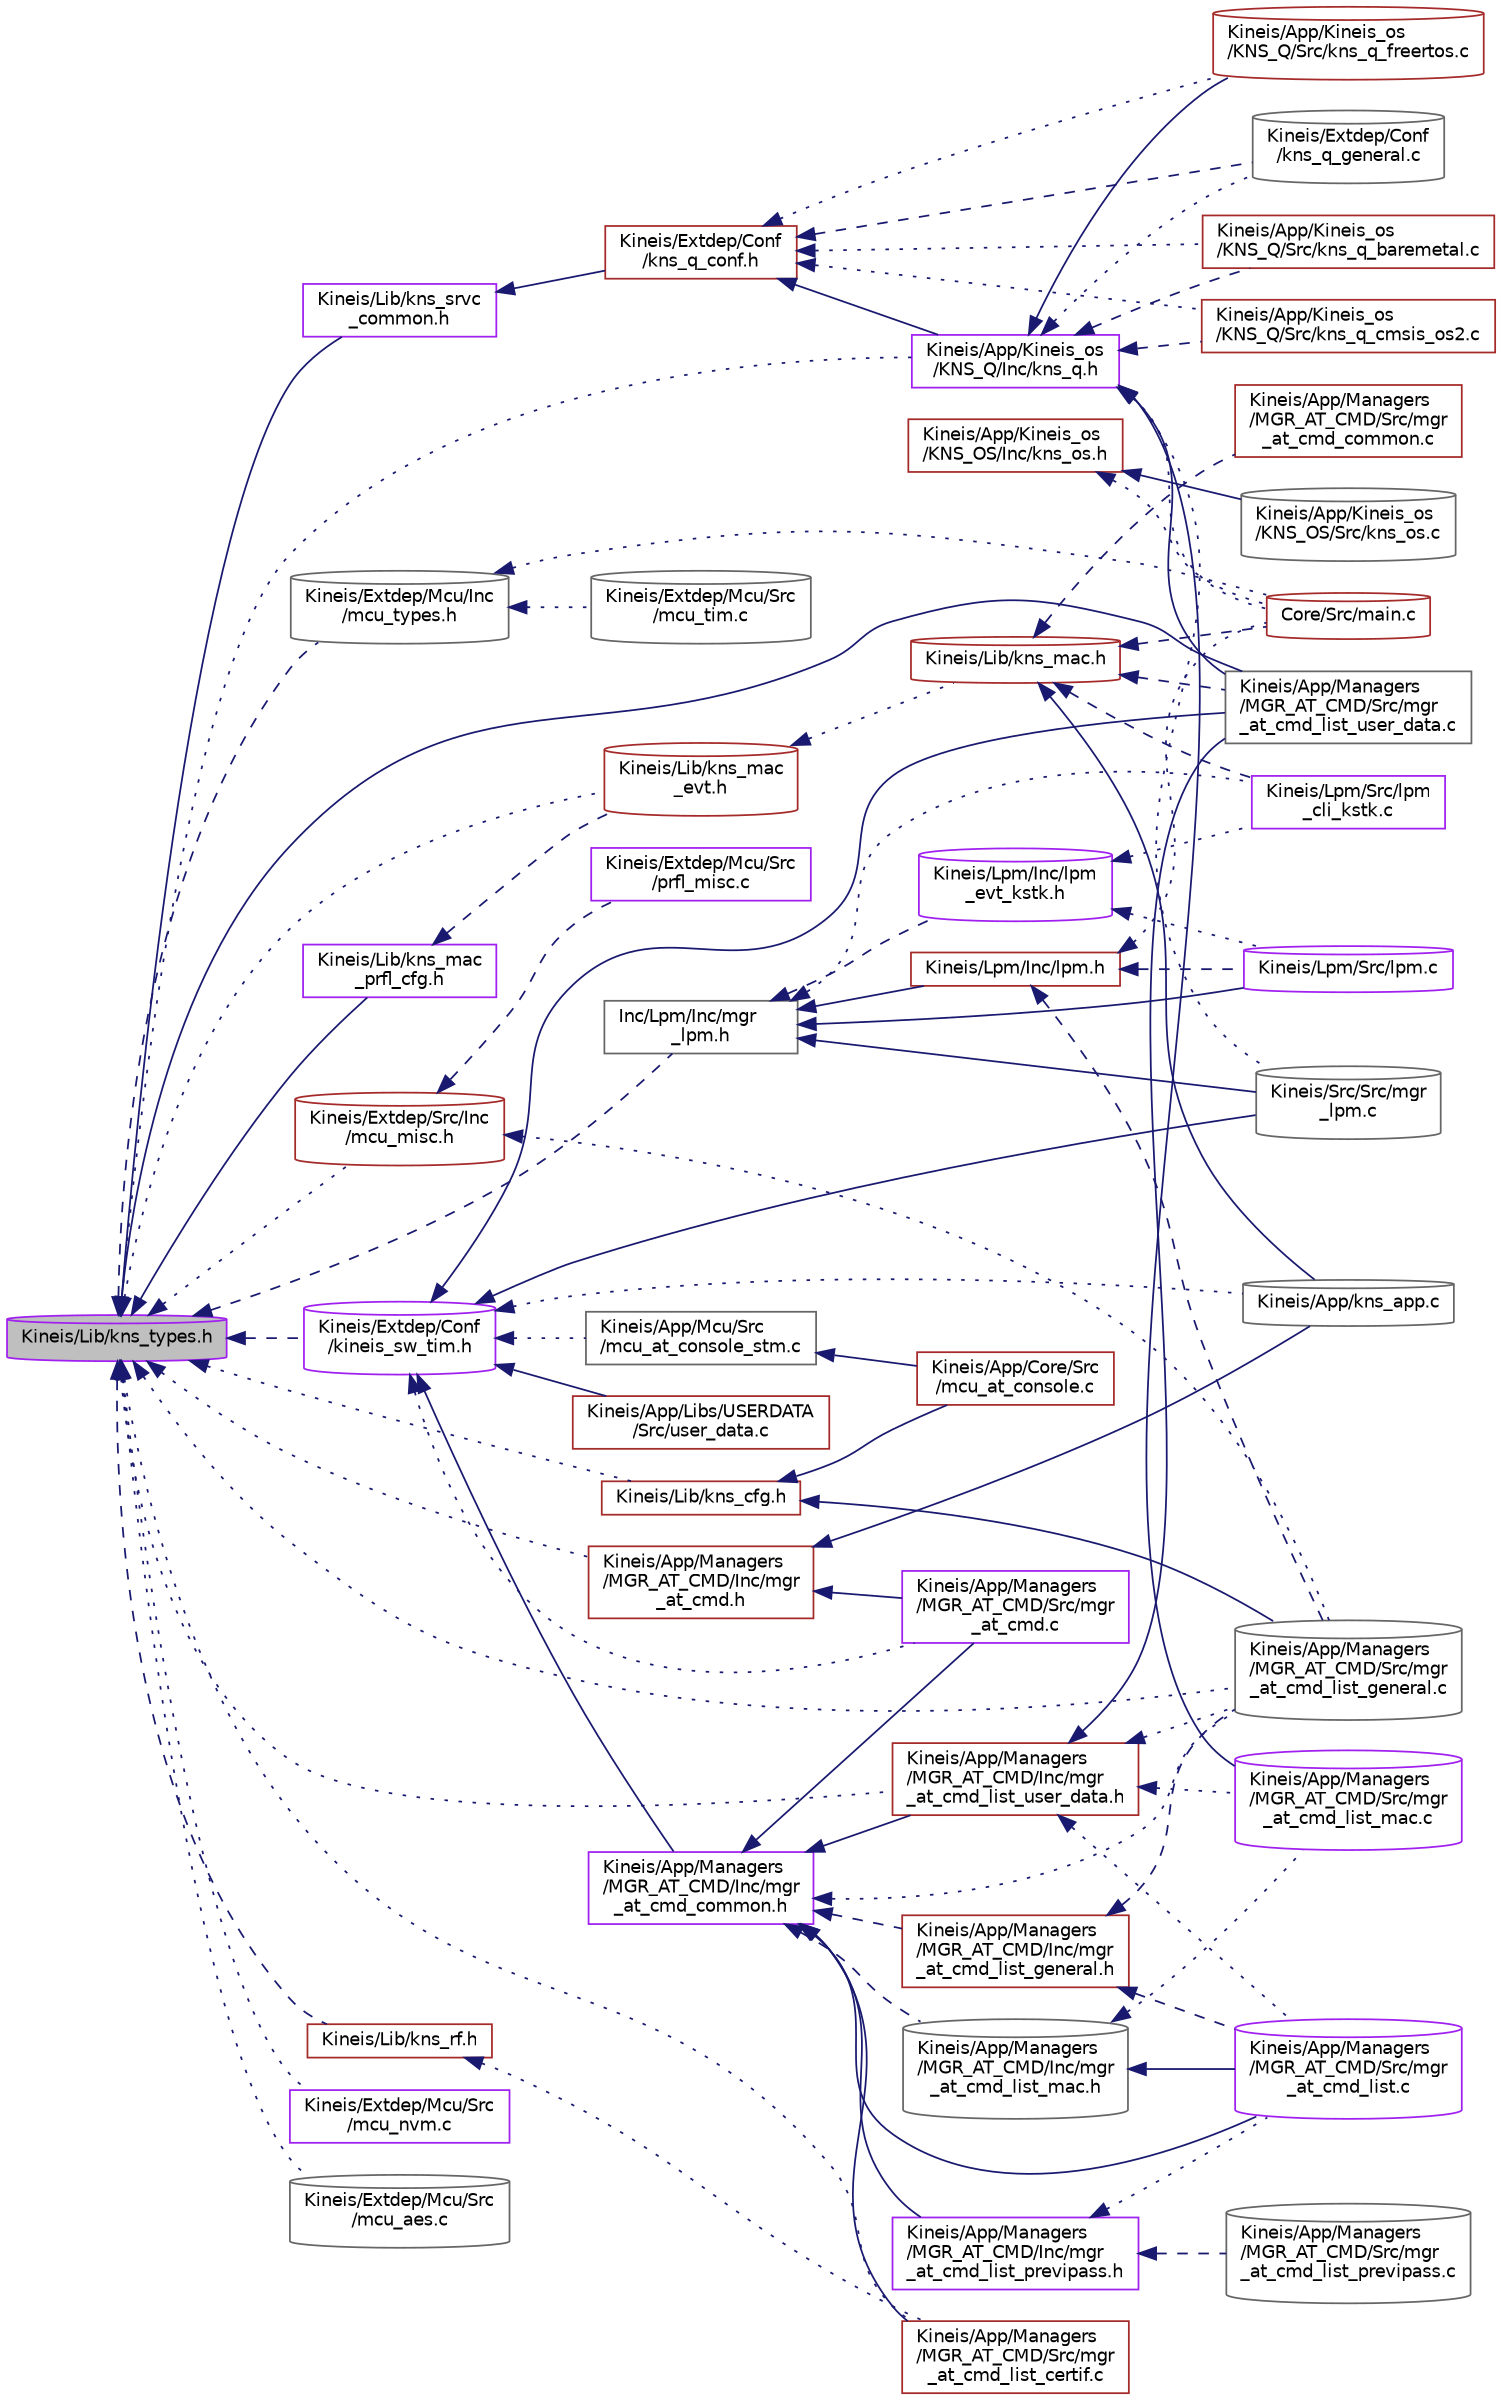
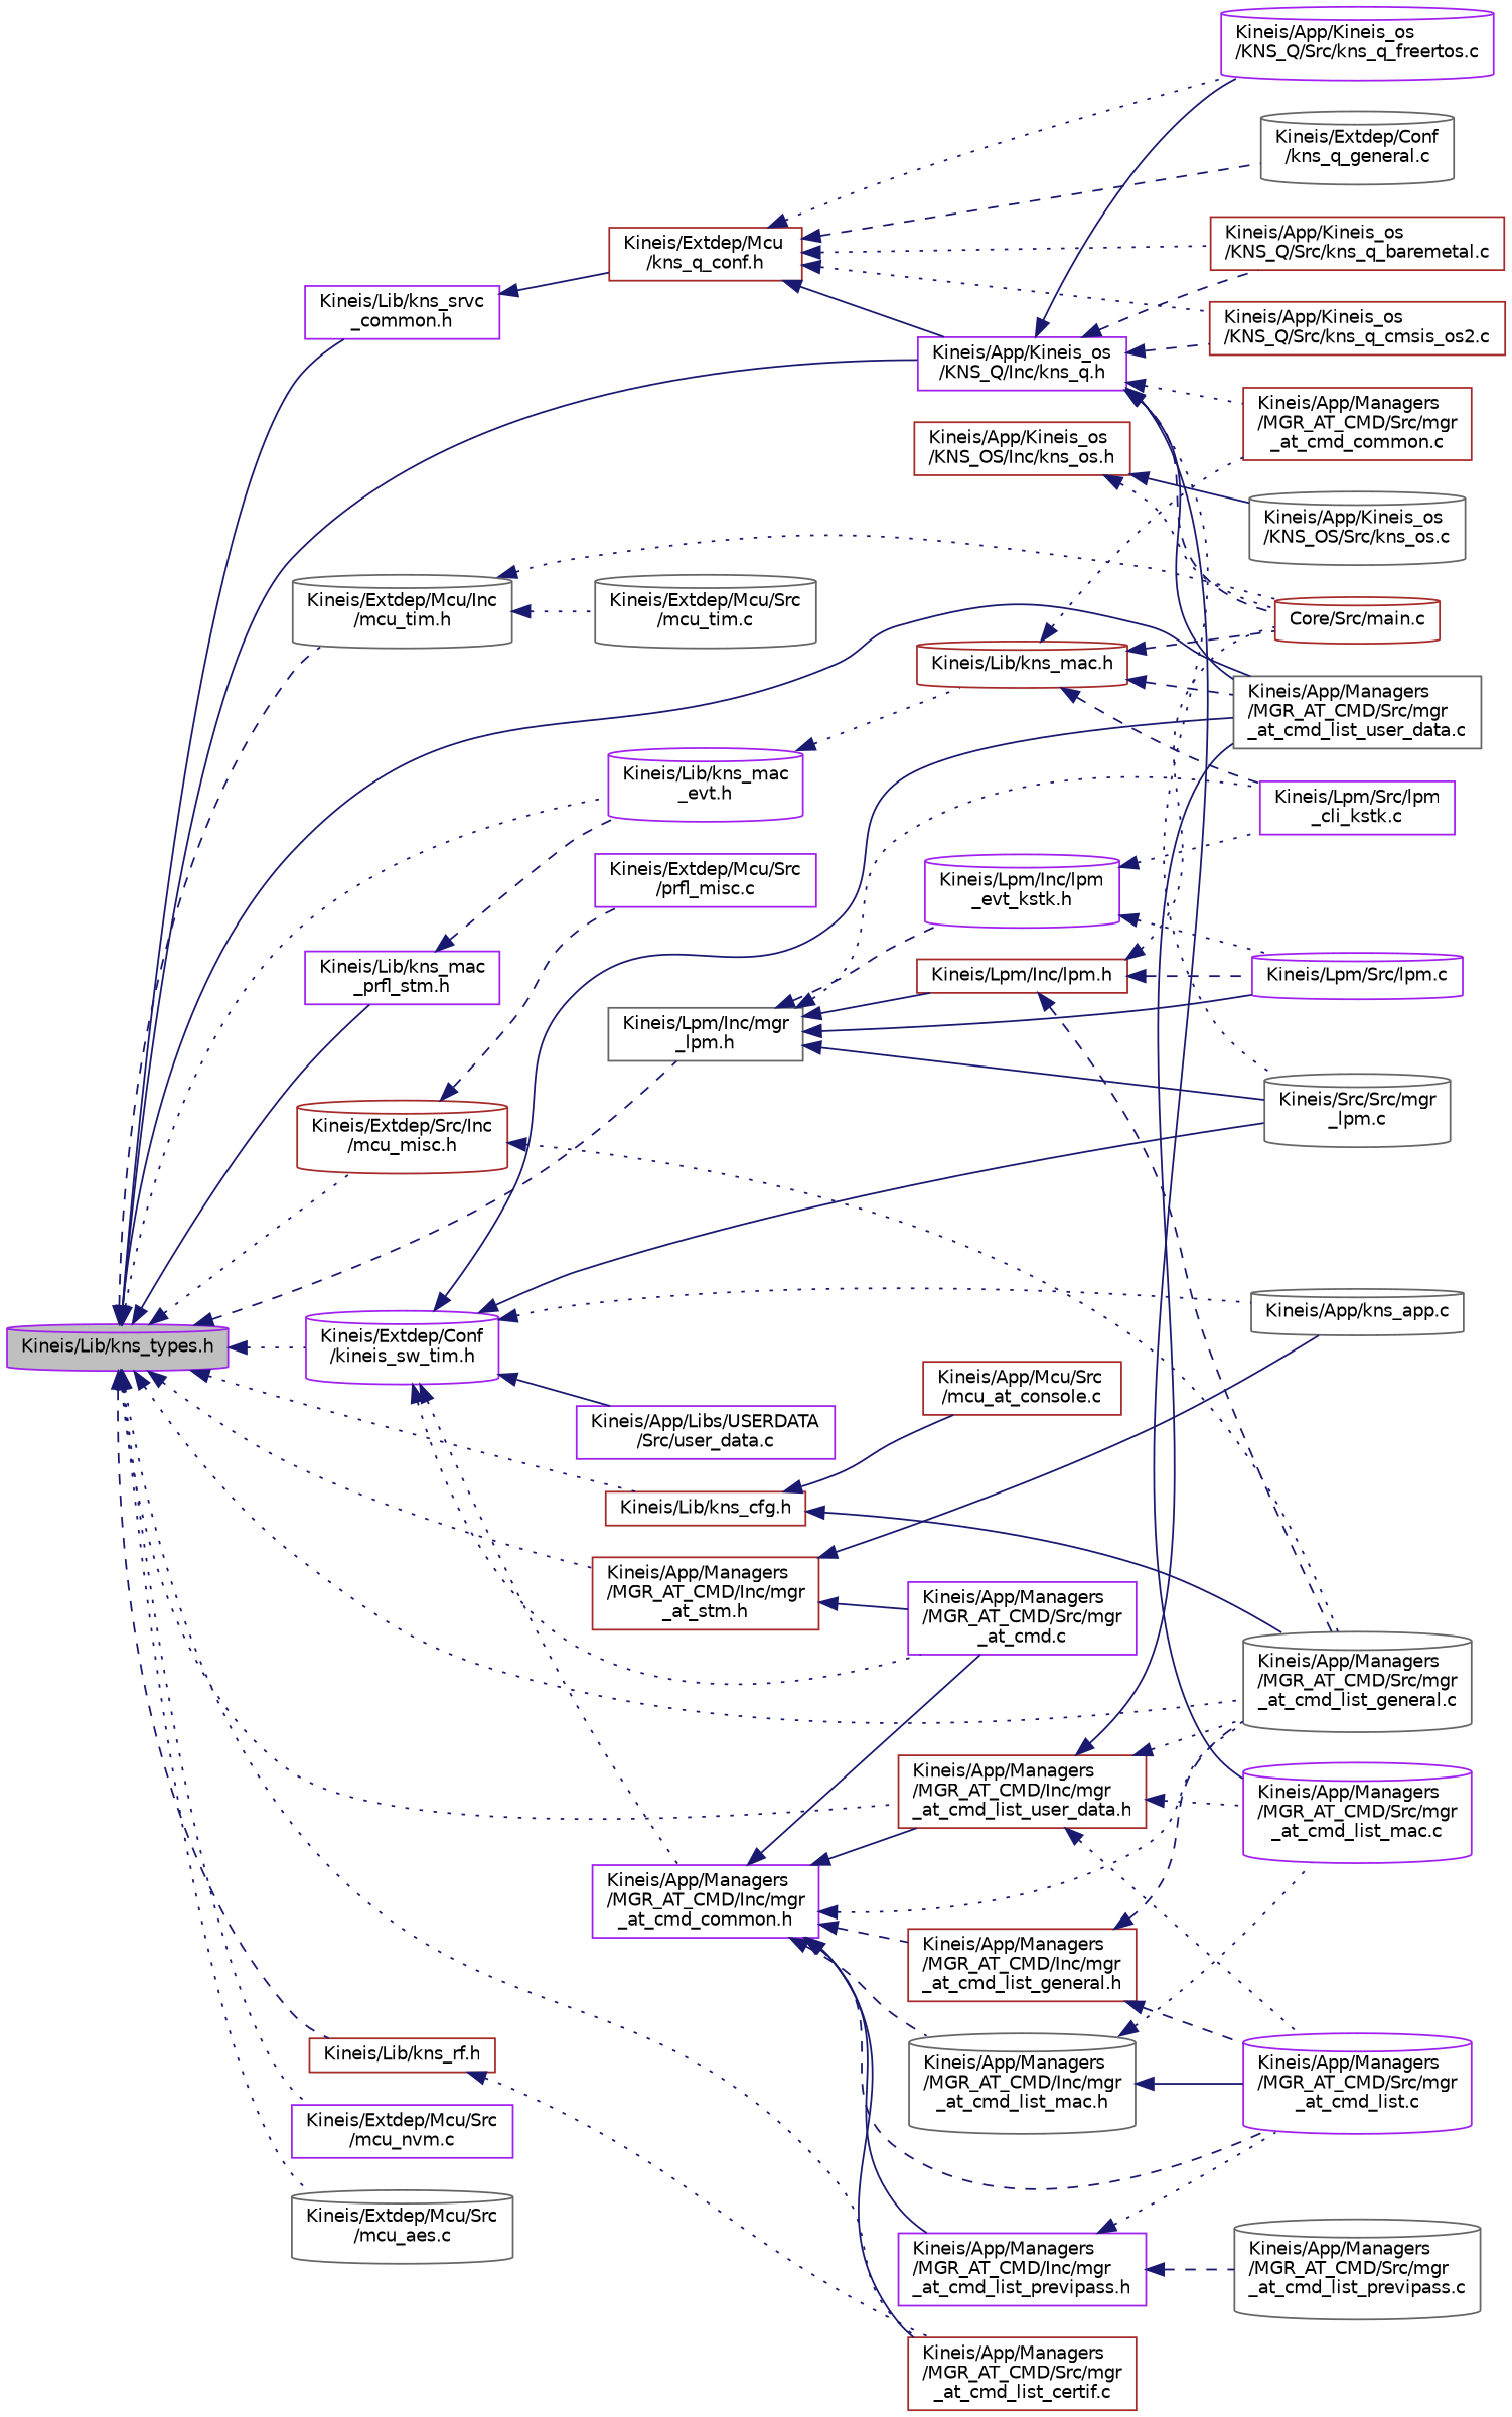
  digraph {
    rankdir=LR
    node [color=purple fillcolor=white fontname=Helvetica fontsize=10 shape=box style=filled]
    edge [color=midnightblue dir=back fontname=Helvetica fontsize=10 labelfontname=Helvetica labelfontsize=10 style=dotted]
    n1 [fillcolor=grey75 fontcolor=black height=0.2 label="Kineis/Lib/kns_types.h" shape=cylinder width=0.4]
    n2 [height=0.2 label="Kineis/App/Kineis_os\l/KNS_Q/Inc/kns_q.h" width=0.4]
    n3 [color=gray40 height=0.2 label="Kineis/App/Managers\l/MGR_AT_CMD/Src/mgr\l_at_cmd_list_user_data.c" width=0.4]
-   n4 [color=brown height=0.2 label="Kineis/App/Managers\l/MGR_AT_CMD/Inc/mgr\l_at_cmd.h" width=0.4]
+   n4 [color=brown height=0.2 label="Kineis/App/Managers\l/MGR_AT_CMD/Inc/mgr\l_at_stm.h" width=0.4]
    n5 [color=brown height=0.2 label="Kineis/App/Managers\l/MGR_AT_CMD/Inc/mgr\l_at_cmd_list_user_data.h" width=0.4]
    n6 [color=gray40 height=0.2 label="Kineis/App/Managers\l/MGR_AT_CMD/Src/mgr\l_at_cmd_list_general.c" shape=cylinder width=0.4]
    n7 [color=brown height=0.2 label="Kineis/App/Managers\l/MGR_AT_CMD/Src/mgr\l_at_cmd_list_certif.c" width=0.4]
    n8 [height=0.2 label="Kineis/Extdep/Conf\l/kineis_sw_tim.h" shape=cylinder width=0.4]
    n9 [color=brown height=0.2 label="Kineis/Extdep/Src/Inc\l/mcu_misc.h" shape=cylinder width=0.4]
    n10 [height=0.2 label="Kineis/Extdep/Mcu/Src\l/mcu_nvm.c" width=0.4]
-   n11 [color=gray40 height=0.2 label="Kineis/Extdep/Mcu/Inc\l/mcu_types.h" shape=cylinder width=0.4]
+   n11 [color=gray40 height=0.2 label="Kineis/Extdep/Mcu/Inc\l/mcu_tim.h" shape=cylinder width=0.4]
    n12 [color=gray40 height=0.2 label="Kineis/Extdep/Mcu/Src\l/mcu_aes.c" shape=cylinder width=0.4]
    n13 [color=brown height=0.2 label="Kineis/Lib/kns_cfg.h" width=0.4]
-   n14 [color=brown height=0.2 label="Kineis/Lib/kns_mac\l_evt.h" shape=cylinder width=0.4]
-   n15 [height=0.2 label="Kineis/Lib/kns_mac\l_prfl_cfg.h" width=0.4]
+   n14 [height=0.2 label="Kineis/Lib/kns_mac\l_evt.h" shape=cylinder width=0.4]
+   n15 [height=0.2 label="Kineis/Lib/kns_mac\l_prfl_stm.h" width=0.4]
    n16 [color=brown height=0.2 label="Kineis/Lib/kns_rf.h" width=0.4]
    n17 [height=0.2 label="Kineis/Lib/kns_srvc\l_common.h" width=0.4]
-   n18 [color=gray40 height=0.2 label="Inc/Lpm/Inc/mgr\l_lpm.h" width=0.4]
+   n18 [color=gray40 height=0.2 label="Kineis/Lpm/Inc/mgr\l_lpm.h" width=0.4]
    n19 [color=brown height=0.2 label="Kineis/App/Kineis_os\l/KNS_OS/Inc/kns_os.h" width=0.4]
    n20 [color=brown height=0.2 label="Core/Src/main.c" shape=cylinder width=0.4]
    n21 [color=gray40 height=0.2 label="Kineis/App/Kineis_os\l/KNS_OS/Src/kns_os.c" shape=cylinder width=0.4]
    n22 [color=brown height=0.2 label="Kineis/App/Kineis_os\l/KNS_Q/Src/kns_q_baremetal.c" width=0.4]
    n23 [color=brown height=0.2 label="Kineis/App/Kineis_os\l/KNS_Q/Src/kns_q_cmsis_os2.c" width=0.4]
-   n24 [color=brown height=0.2 label="Kineis/App/Kineis_os\l/KNS_Q/Src/kns_q_freertos.c" shape=cylinder width=0.4]
+   n24 [height=0.2 label="Kineis/App/Kineis_os\l/KNS_Q/Src/kns_q_freertos.c" shape=cylinder width=0.4]
    n25 [height=0.2 label="Kineis/App/Managers\l/MGR_AT_CMD/Src/mgr\l_at_cmd_list_mac.c" shape=cylinder width=0.4]
    n26 [color=gray40 height=0.2 label="Kineis/Extdep/Conf\l/kns_q_general.c" shape=cylinder width=0.4]
    n27 [color=gray40 height=0.2 label="Kineis/Src/Src/mgr\l_lpm.c" shape=cylinder width=0.4]
    n28 [height=0.2 label="Kineis/App/Managers\l/MGR_AT_CMD/Src/mgr\l_at_cmd.c" width=0.4]
    n29 [color=gray40 height=0.2 label="Kineis/App/kns_app.c" shape=cylinder width=0.4]
    n30 [height=0.2 label="Kineis/App/Managers\l/MGR_AT_CMD/Src/mgr\l_at_cmd_list.c" shape=cylinder width=0.4]
-   n31 [color=brown height=0.2 label="Kineis/App/Libs/USERDATA\l/Src/user_data.c" width=0.4]
+   n31 [height=0.2 label="Kineis/App/Libs/USERDATA\l/Src/user_data.c" width=0.4]
    n32 [height=0.2 label="Kineis/App/Managers\l/MGR_AT_CMD/Inc/mgr\l_at_cmd_common.h" width=0.4]
-   n33 [color=gray40 height=0.2 label="Kineis/App/Mcu/Src\l/mcu_at_console_stm.c" width=0.4]
    n34 [height=0.2 label="Kineis/Extdep/Mcu/Src\l/prfl_misc.c" width=0.4]
    n35 [color=gray40 height=0.2 label="Kineis/Extdep/Mcu/Src\l/mcu_tim.c" shape=cylinder width=0.4]
-   n36 [color=brown height=0.2 label="Kineis/App/Core/Src\l/mcu_at_console.c" width=0.4]
+   n36 [color=brown height=0.2 label="Kineis/App/Mcu/Src\l/mcu_at_console.c" width=0.4]
    n37 [color=brown height=0.2 label="Kineis/Lib/kns_mac.h" shape=cylinder width=0.4]
-   n38 [color=brown height=0.2 label="Kineis/Extdep/Conf\l/kns_q_conf.h" width=0.4]
+   n38 [color=brown height=0.2 label="Kineis/Extdep/Mcu\l/kns_q_conf.h" width=0.4]
    n39 [height=0.2 label="Kineis/Lpm/Src/lpm\l_cli_kstk.c" width=0.4]
    n40 [color=brown height=0.2 label="Kineis/Lpm/Inc/lpm.h" width=0.4]
    n41 [height=0.2 label="Kineis/Lpm/Src/lpm.c" shape=cylinder width=0.4]
    n42 [height=0.2 label="Kineis/Lpm/Inc/lpm\l_evt_kstk.h" shape=cylinder width=0.4]
    n43 [color=brown height=0.2 label="Kineis/App/Managers\l/MGR_AT_CMD/Inc/mgr\l_at_cmd_list_general.h" width=0.4]
    n44 [color=gray40 height=0.2 label="Kineis/App/Managers\l/MGR_AT_CMD/Inc/mgr\l_at_cmd_list_mac.h" shape=cylinder width=0.4]
    n45 [height=0.2 label="Kineis/App/Managers\l/MGR_AT_CMD/Inc/mgr\l_at_cmd_list_previpass.h" width=0.4]
    n46 [color=gray40 height=0.2 label="Kineis/App/Managers\l/MGR_AT_CMD/Src/mgr\l_at_cmd_list_previpass.c" shape=cylinder width=0.4]
    n47 [color=brown height=0.2 label="Kineis/App/Managers\l/MGR_AT_CMD/Src/mgr\l_at_cmd_common.c" width=0.4]
-   n1 -> n2
+   n1 -> n2 [style=solid]
    n1 -> n3 [style=solid]
    n1 -> n4
    n1 -> n5
    n1 -> n6
    n1 -> n7
-   n1 -> n8 [style=dashed]
+   n1 -> n8
    n1 -> n9
    n1 -> n10
    n1 -> n11 [style=dashed]
    n1 -> n12
    n1 -> n13
    n1 -> n14
    n1 -> n15 [style=solid]
    n1 -> n16 [style=dashed]
    n1 -> n17 [style=solid]
    n1 -> n18 [style=dashed]
    n2 -> n3 [style=solid]
-   n2 -> n20
+   n2 -> n20 [style=dashed]
    n2 -> n22 [style=dashed]
    n2 -> n23 [style=dashed]
    n2 -> n24 [style=solid]
    n2 -> n25 [style=solid]
-   n2 -> n26
+   n2 -> n47
    n2 -> n27
    n4 -> n28 [style=solid]
    n4 -> n29 [style=solid]
    n5 -> n3 [style=solid]
    n5 -> n6
    n5 -> n25
    n5 -> n30
    n8 -> n3 [style=solid]
    n8 -> n27 [style=solid]
    n8 -> n28
    n8 -> n29
    n8 -> n31 [style=solid]
-   n8 -> n32 [style=solid]
-   n8 -> n33
+   n8 -> n32
    n9 -> n6
    n9 -> n34 [style=dashed]
    n11 -> n20
    n11 -> n35
    n13 -> n6 [style=solid]
    n13 -> n36 [style=solid]
    n14 -> n37
    n15 -> n14 [style=dashed]
    n16 -> n7
    n17 -> n38 [style=solid]
    n18 -> n27 [style=solid]
    n18 -> n39
    n18 -> n40 [style=solid]
    n18 -> n41 [style=solid]
    n18 -> n42 [style=dashed]
    n19 -> n20
    n19 -> n21 [style=solid]
    n32 -> n5 [style=solid]
    n32 -> n6
    n32 -> n7 [style=solid]
    n32 -> n28 [style=solid]
-   n32 -> n30 [style=solid]
+   n32 -> n30 [style=dashed]
    n32 -> n43 [style=dashed]
    n32 -> n44 [style=dashed]
    n32 -> n45 [style=solid]
-   n33 -> n36 [style=solid]
    n37 -> n3 [style=dashed]
    n37 -> n20 [style=dashed]
-   n37 -> n29 [style=solid]
    n37 -> n39 [style=dashed]
-   n37 -> n47 [style=dashed]
+   n37 -> n47
    n38 -> n2 [style=solid]
    n38 -> n22
    n38 -> n23
    n38 -> n24
    n38 -> n26 [style=dashed]
    n40 -> n6 [style=dashed]
    n40 -> n20
    n40 -> n41 [style=dashed]
    n42 -> n39
    n42 -> n41
    n43 -> n6 [style=dashed]
    n43 -> n30 [style=dashed]
    n44 -> n25
    n44 -> n30 [style=solid]
    n45 -> n30
    n45 -> n46 [style=dashed]
  }
